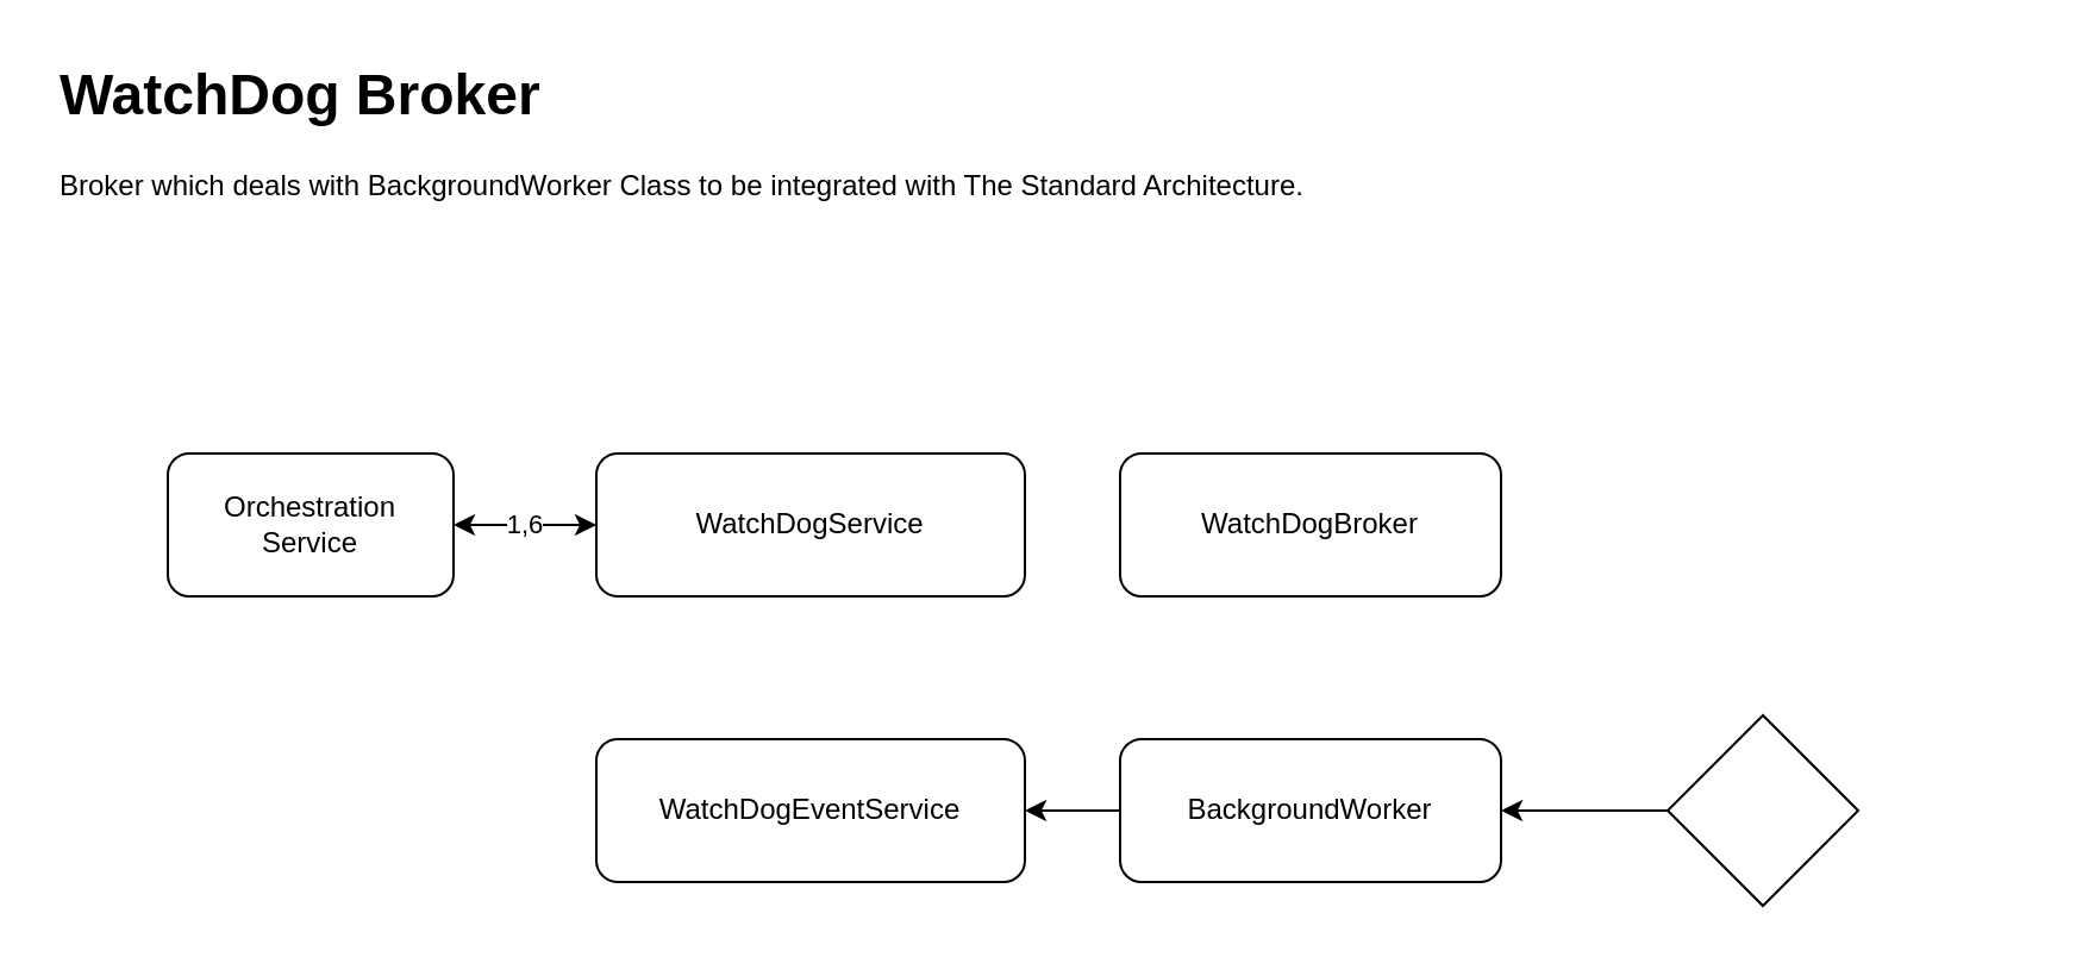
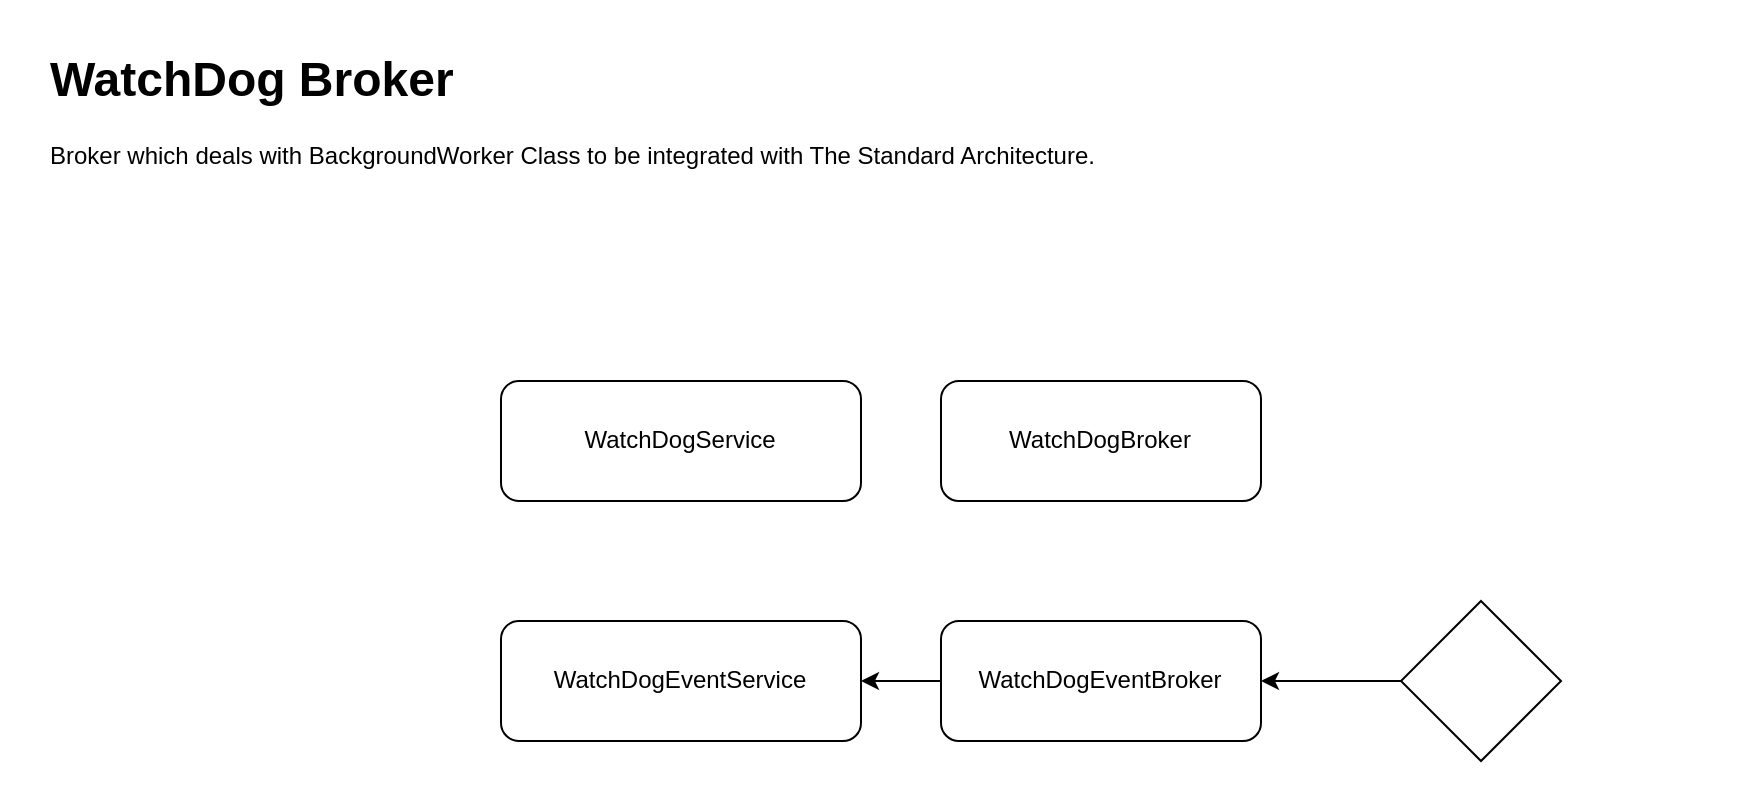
  <mxCell id="0" />
  <mxCell id="1" parent="0" />
  <mxCell id="2" value="WatchDogBroker" style="rounded=1;whiteSpace=wrap;html=1;" vertex="1" parent="1"><mxGeometry x="470" y="190" width="160" height="60" as="geometry" /></mxCell>
  <mxCell id="3" value="WatchDogService" style="rounded=1;whiteSpace=wrap;html=1;" vertex="1" parent="1"><mxGeometry x="250" y="190" width="180" height="60" as="geometry" /></mxCell>
- <mxCell id="4" value="1,6" style="edgeStyle=orthogonalEdgeStyle;rounded=0;orthogonalLoop=1;jettySize=auto;html=1;entryX=0;entryY=0.5;entryDx=0;entryDy=0;strokeColor=default;sketch=0;startArrow=classic;startFill=1;" edge="1" parent="1" source="5" target="3"><mxGeometry relative="1" as="geometry" /></mxCell>
- <mxCell id="5" value="Orchestration&lt;br&gt;Service" style="rounded=1;whiteSpace=wrap;html=1;" vertex="1" parent="1"><mxGeometry x="70" y="190" width="120" height="60" as="geometry" /></mxCell>
  <mxCell id="6" value="&lt;h1&gt;WatchDog Broker&lt;/h1&gt;&lt;p&gt;Broker which deals with BackgroundWorker Class to be integrated with The Standard Architecture.&lt;/p&gt;" style="text;html=1;strokeColor=none;fillColor=none;spacing=5;spacingTop=-20;whiteSpace=wrap;overflow=hidden;rounded=0;" vertex="1" parent="1"><mxGeometry x="20" y="20" width="830" height="120" as="geometry" /></mxCell>
  <mxCell id="7" value="WatchDogEventService" style="rounded=1;whiteSpace=wrap;html=1;" vertex="1" parent="1"><mxGeometry x="250" y="310" width="180" height="60" as="geometry" /></mxCell>
  <mxCell id="8" style="edgeStyle=orthogonalEdgeStyle;sketch=0;jumpStyle=none;orthogonalLoop=1;jettySize=auto;html=1;entryX=1;entryY=0.5;entryDx=0;entryDy=0;strokeColor=default;rounded=0;" edge="1" parent="1" source="9" target="7"><mxGeometry relative="1" as="geometry" /></mxCell>
- <mxCell id="9" value="BackgroundWorker" style="rounded=1;whiteSpace=wrap;html=1;" vertex="1" parent="1"><mxGeometry x="470" y="310" width="160" height="60" as="geometry" /></mxCell>
+ <mxCell id="9" value="WatchDogEventBroker" style="rounded=1;whiteSpace=wrap;html=1;" vertex="1" parent="1"><mxGeometry x="470" y="310" width="160" height="60" as="geometry" /></mxCell>
  <mxCell id="10" style="edgeStyle=orthogonalEdgeStyle;rounded=0;sketch=0;jumpStyle=none;orthogonalLoop=1;jettySize=auto;html=1;strokeColor=default;" edge="1" parent="1" source="11" target="9"><mxGeometry relative="1" as="geometry" /></mxCell>
  <mxCell id="11" value="" style="rhombus;whiteSpace=wrap;html=1;" vertex="1" parent="1"><mxGeometry x="700" y="300" width="80" height="80" as="geometry" /></mxCell>
